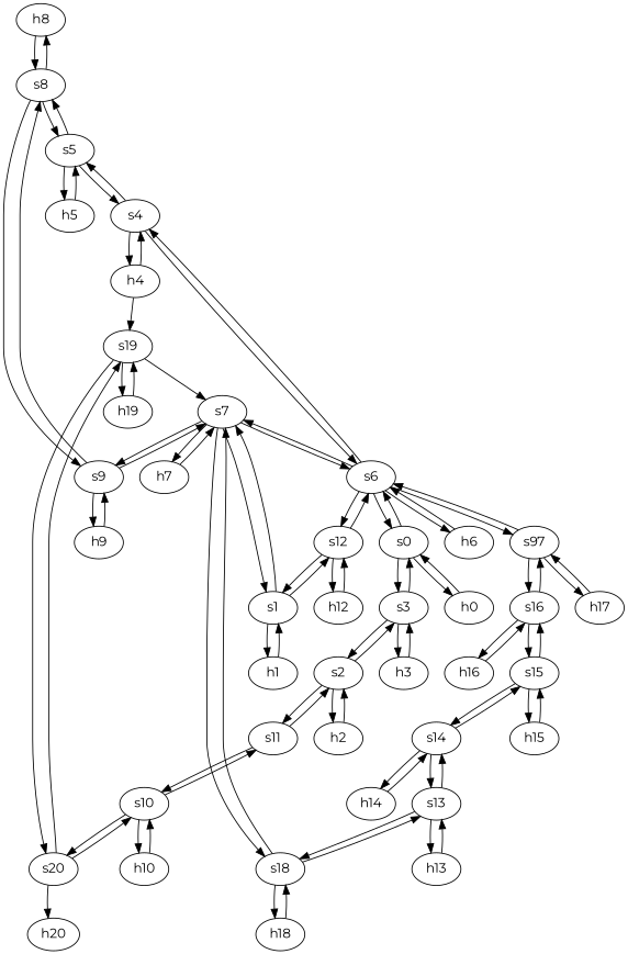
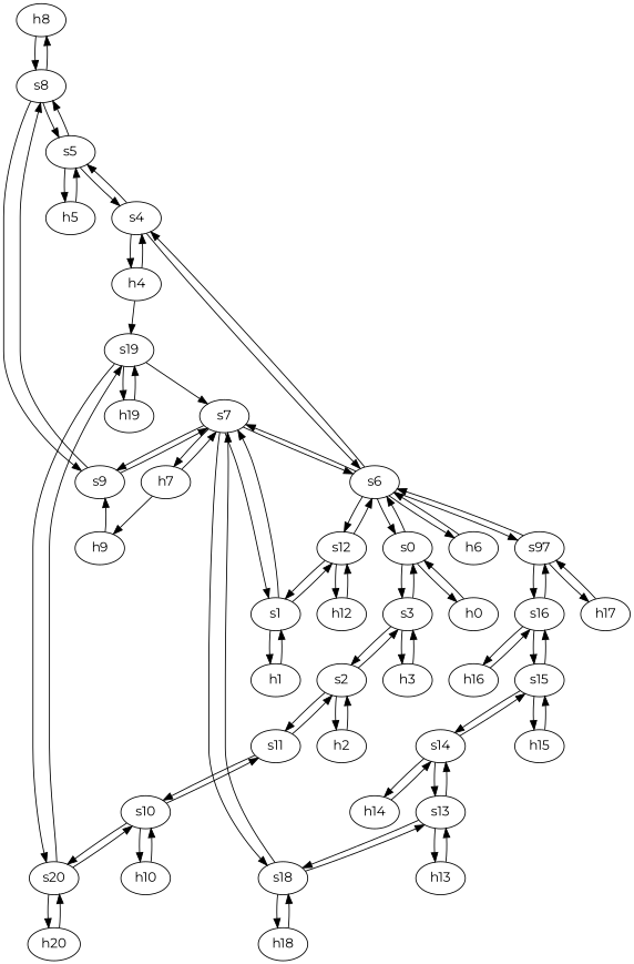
  strict digraph {
    fontname=Montserrat
    node [fontname=Montserrat type=switch]
    edge [capacity="1Gbps" cost=1 dst_port=1 fontname=Montserrat src_port=1]
    h8 [ip="111.0.8.8" mac="00:00:00:00:8:8" type=host]
    s8
    s9
    s5
    h9 [ip="111.0.9.9" mac="00:00:00:00:9:9" type=host]
    s7
    s4
    h5 [ip="111.0.5.5" mac="00:00:00:00:5:5" type=host]
    s6
    s1
    h7 [ip="111.0.7.7" mac="00:00:00:00:7:7" type=host]
    s18
    h2 [ip="111.0.2.2" mac="00:00:00:00:2:2" type=host]
    s2
    s3
    s11
    h3 [ip="111.0.3.3" mac="00:00:00:00:3:3" type=host]
    s0
    s10
    h0 [ip="111.0.0.0" mac="00:00:00:00:0:0" type=host]
    s12
    h6 [ip="111.0.6.6" mac="00:00:00:00:6:6" type=host]
    n23 [label=s97]
    h1 [ip="111.0.1.1" mac="00:00:00:00:1:1" type=host]
    h12 [ip="111.0.12.12" mac="00:00:00:00:12:12" type=host]
    h4 [ip="111.0.4.4" mac="00:00:00:00:4:4" type=host]
    s16
    h17 [ip="111.0.17.17" mac="00:00:00:00:17:17" type=host]
    h18 [ip="111.0.18.18" mac="00:00:00:00:18:18" type=host]
    s13
    s19
    s20
    h19 [ip="111.0.19.19" mac="00:00:00:00:19:19" type=host]
    h10 [ip="111.0.10.10" mac="00:00:00:00:10:10" type=host]
    s14
    h13 [ip="111.0.13.13" mac="00:00:00:00:13:13" type=host]
    h20 [ip="111.0.20.20" mac="00:00:00:00:20:20" type=host]
    s15
    h16 [ip="111.0.16.16" mac="00:00:00:00:16:16" type=host]
    h14 [ip="111.0.14.14" mac="00:00:00:00:14:14" type=host]
    h15 [ip="111.0.15.15" mac="00:00:00:00:15:15" type=host]
    h8 -> s8
    s8 -> h8
    s8 -> s9 [dst_port=3 src_port=3]
    s8 -> s5 [dst_port=4 src_port=2]
    s9 -> s8 [dst_port=3 src_port=3]
-   s9 -> h9
+   h7 -> h9
    s9 -> s7 [dst_port=9 src_port=2]
    s5 -> s8 [dst_port=2 src_port=4]
    s5 -> s4 [dst_port=3 src_port=3]
    s5 -> h5
    h9 -> s9
    s7 -> s9 [dst_port=2 src_port=9]
    s7 -> s6 [dst_port=9 src_port=6]
    s7 -> s1 [dst_port=3 src_port=2]
    s7 -> h7
    s7 -> s18 [dst_port=2 src_port=7]
    s4 -> s5 [dst_port=3 src_port=3]
    s4 -> s6 [dst_port=3 src_port=4]
    s4 -> h4
    h5 -> s5
    s6 -> s7 [dst_port=6 src_port=9]
    s6 -> s4 [dst_port=4 src_port=3]
    s6 -> s0 [dst_port=4 src_port=2]
    s6 -> s12 [dst_port=3 src_port=5]
    s6 -> h6
    s6 -> n23 [dst_port=2 src_port=4]
    s1 -> s7 [dst_port=2 src_port=3]
    s1 -> s12 [dst_port=2 src_port=2]
    s1 -> h1
    h7 -> s7
    s18 -> s7 [dst_port=7 src_port=2]
    s18 -> h18
    s18 -> s13 [dst_port=2 src_port=3]
    h2 -> s2
    s2 -> h2
    s2 -> s3 [dst_port=4 src_port=3]
    s2 -> s11 [dst_port=2 src_port=2]
    s3 -> s2 [dst_port=3 src_port=4]
    s3 -> h3
    s3 -> s0 [dst_port=3 src_port=3]
    s11 -> s2 [dst_port=2 src_port=2]
    s11 -> s10 [dst_port=2 src_port=3]
    h3 -> s3
    s0 -> s6 [dst_port=2 src_port=4]
    s0 -> s3 [dst_port=3 src_port=3]
    s0 -> h0
    s10 -> s11 [dst_port=3 src_port=2]
    s10 -> s20 [dst_port=2 src_port=3]
    s10 -> h10
    h0 -> s0
    s12 -> s6 [dst_port=5 src_port=3]
    s12 -> s1 [dst_port=2 src_port=2]
    s12 -> h12
    h6 -> s6
    n23 -> s6 [dst_port=4 src_port=2]
    n23 -> s16 [dst_port=4 src_port=4]
    n23 -> h17
    h1 -> s1
    h12 -> s12
    h4 -> s4
    h4 -> s19 [dst_port=2 src_port=8]
    s16 -> n23 [dst_port=4 src_port=4]
    s16 -> s15 [dst_port=4 src_port=2]
    s16 -> h16
    h17 -> n23
    h18 -> s18
    s13 -> s18 [dst_port=3 src_port=2]
    s13 -> s14 [dst_port=2 src_port=3]
    s13 -> h13
    s19 -> s7 [dst_port=8 src_port=2]
    s19 -> s20 [dst_port=3 src_port=3]
    s19 -> h19
    s20 -> s10 [dst_port=3 src_port=2]
    s20 -> s19 [dst_port=3 src_port=3]
    s20 -> h20
    h19 -> s19
    h10 -> s10
    s14 -> s13 [dst_port=3 src_port=2]
    s14 -> s15 [dst_port=3 src_port=4]
    s14 -> h14
    h13 -> s13
+   h20 -> s20
    s15 -> s16 [dst_port=2 src_port=4]
    s15 -> s14 [dst_port=4 src_port=3]
    s15 -> h15
    h16 -> s16
    h14 -> s14
    h15 -> s15
  }
